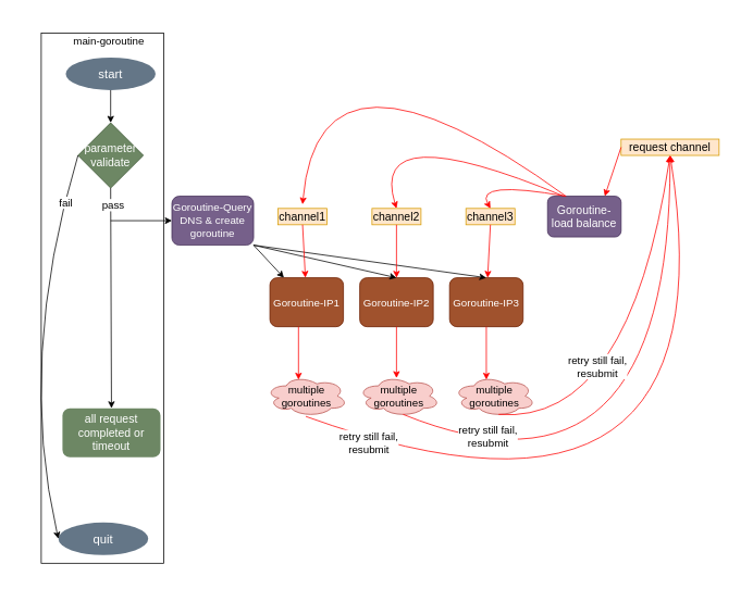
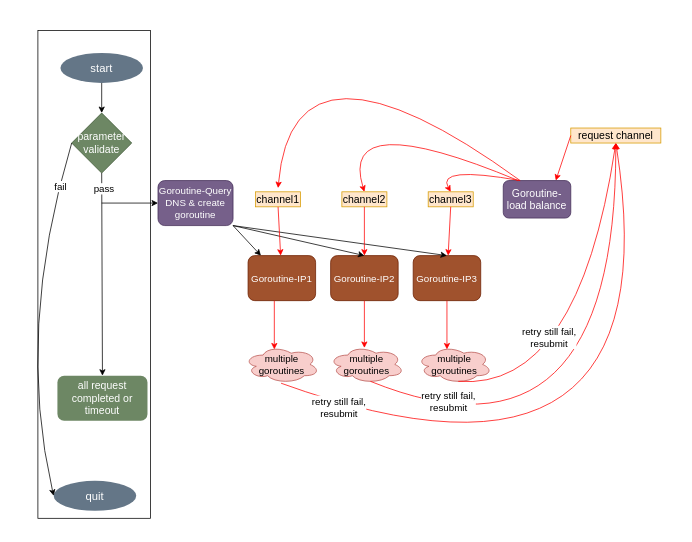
  <mxCell id="0" />
  <mxCell id="1" parent="0" />
  <mxCell id="2" value="&lt;font style=&quot;font-size: 15px&quot;&gt;start&lt;/font&gt;" style="ellipse;whiteSpace=wrap;html=1;fillColor=#647687;fontColor=#ffffff;strokeColor=none;" vertex="1" parent="1"><mxGeometry x="80" y="70" width="110" height="40" as="geometry" /></mxCell>
  <mxCell id="3" value="&lt;font style=&quot;font-size: 14px&quot;&gt;parameter validate&lt;/font&gt;" style="rhombus;whiteSpace=wrap;html=1;fillColor=#6d8764;strokeColor=#3A5431;fontColor=#ffffff;" vertex="1" parent="1"><mxGeometry x="95" y="150" width="80" height="80" as="geometry" /></mxCell>
  <mxCell id="4" value="Goroutine-Query DNS &amp;amp; create goroutine" style="rounded=1;whiteSpace=wrap;html=1;fillColor=#76608a;strokeColor=#432D57;fontColor=#ffffff;fontSize=13;" vertex="1" parent="1"><mxGeometry x="210" y="240" width="100" height="60" as="geometry" /></mxCell>
  <mxCell id="5" value="&lt;font style=&quot;font-size: 14px&quot;&gt;all request completed or timeout&lt;/font&gt;" style="rounded=1;whiteSpace=wrap;html=1;fillColor=#6d8764;fontColor=#ffffff;strokeColor=none;" vertex="1" parent="1"><mxGeometry x="76" y="500" width="120" height="60" as="geometry" /></mxCell>
  <mxCell id="6" value="Goroutine-IP1" style="rounded=1;whiteSpace=wrap;html=1;fillColor=#a0522d;strokeColor=#6D1F00;fontColor=#ffffff;fontSize=13;" vertex="1" parent="1"><mxGeometry x="330" y="340" width="90" height="60" as="geometry" /></mxCell>
  <mxCell id="7" value="&lt;font style=&quot;font-size: 13px&quot;&gt;Goroutine-IP2&lt;/font&gt;" style="rounded=1;whiteSpace=wrap;html=1;fillColor=#a0522d;strokeColor=#6D1F00;fontColor=#ffffff;" vertex="1" parent="1"><mxGeometry x="440" y="340" width="90" height="60" as="geometry" /></mxCell>
  <mxCell id="8" value="&lt;font style=&quot;font-size: 13px&quot;&gt;Goroutine-IP3&lt;/font&gt;" style="rounded=1;whiteSpace=wrap;html=1;fillColor=#a0522d;strokeColor=#6D1F00;fontColor=#ffffff;" vertex="1" parent="1"><mxGeometry x="550" y="340" width="90" height="60" as="geometry" /></mxCell>
  <mxCell id="9" value="request channel" style="rounded=0;whiteSpace=wrap;html=1;fillColor=#ffe6cc;strokeColor=#d79b00;fontSize=14;" vertex="1" parent="1"><mxGeometry x="760" y="170" width="120" height="20" as="geometry" /></mxCell>
  <mxCell id="10" value="Goroutine-load balance" style="rounded=1;whiteSpace=wrap;html=1;fillColor=#76608a;strokeColor=#432D57;fontColor=#ffffff;fontSize=14;" vertex="1" parent="1"><mxGeometry x="670" y="240" width="90" height="50" as="geometry" /></mxCell>
  <mxCell id="11" value="channel1" style="rounded=0;whiteSpace=wrap;html=1;fillColor=#ffe6cc;strokeColor=#d79b00;fontSize=14;" vertex="1" parent="1"><mxGeometry x="340" y="255" width="60" height="20" as="geometry" /></mxCell>
  <mxCell id="12" value="channel2" style="rounded=0;whiteSpace=wrap;html=1;fillColor=#ffe6cc;strokeColor=#d79b00;fontSize=14;" vertex="1" parent="1"><mxGeometry x="455" y="255" width="60" height="20" as="geometry" /></mxCell>
  <mxCell id="13" value="channel3" style="rounded=0;whiteSpace=wrap;html=1;fillColor=#ffe6cc;strokeColor=#d79b00;fontSize=14;" vertex="1" parent="1"><mxGeometry x="570" y="255" width="60" height="20" as="geometry" /></mxCell>
  <mxCell id="14" value="multiple &lt;br style=&quot;font-size: 13px;&quot;&gt;goroutines" style="ellipse;shape=cloud;whiteSpace=wrap;html=1;fillColor=#f8cecc;strokeColor=#b85450;fontSize=13;" vertex="1" parent="1"><mxGeometry x="325" y="460" width="100" height="50" as="geometry" /></mxCell>
  <mxCell id="15" value="multiple &lt;br style=&quot;font-size: 13px;&quot;&gt;goroutines" style="ellipse;shape=cloud;whiteSpace=wrap;html=1;fillColor=#f8cecc;strokeColor=#b85450;fontSize=13;" vertex="1" parent="1"><mxGeometry x="438" y="460" width="100" height="50" as="geometry" /></mxCell>
  <mxCell id="16" value="multiple &lt;br style=&quot;font-size: 13px;&quot;&gt;goroutines" style="ellipse;shape=cloud;whiteSpace=wrap;html=1;fillColor=#f8cecc;strokeColor=#b85450;fontSize=13;" vertex="1" parent="1"><mxGeometry x="555" y="460" width="100" height="50" as="geometry" /></mxCell>
  <mxCell id="17" value="" style="endArrow=classic;html=1;exitX=0.5;exitY=1;exitDx=0;exitDy=0;" edge="1" parent="1" source="2" target="3"><mxGeometry width="50" height="50" relative="1" as="geometry"><mxPoint x="290" y="160" as="sourcePoint" /><mxPoint x="340" y="110" as="targetPoint" /></mxGeometry></mxCell>
  <mxCell id="18" value="" style="endArrow=classic;html=1;entryX=0;entryY=0.5;entryDx=0;entryDy=0;" edge="1" parent="1" target="4"><mxGeometry width="50" height="50" relative="1" as="geometry"><mxPoint x="135" y="270" as="sourcePoint" /><mxPoint x="180" y="390" as="targetPoint" /></mxGeometry></mxCell>
  <mxCell id="19" value="" style="endArrow=classic;html=1;exitX=0.5;exitY=1;exitDx=0;exitDy=0;entryX=0.5;entryY=0;entryDx=0;entryDy=0;" edge="1" parent="1" source="3" target="5"><mxGeometry width="50" height="50" relative="1" as="geometry"><mxPoint x="220" y="440" as="sourcePoint" /><mxPoint x="270" y="390" as="targetPoint" /></mxGeometry></mxCell>
  <mxCell id="20" value="pass" style="edgeLabel;html=1;align=center;verticalAlign=middle;resizable=0;points=[];fontSize=13;" vertex="1" connectable="0" parent="19"><mxGeometry x="-0.848" y="2" relative="1" as="geometry"><mxPoint as="offset" /></mxGeometry></mxCell>
  <mxCell id="21" value="&lt;font style=&quot;font-size: 15px&quot;&gt;quit&lt;/font&gt;" style="ellipse;whiteSpace=wrap;html=1;fillColor=#647687;fontColor=#ffffff;strokeColor=none;" vertex="1" parent="1"><mxGeometry x="71" y="640" width="110" height="40" as="geometry" /></mxCell>
  <mxCell id="22" value="" style="endArrow=classic;html=1;fontSize=13;exitX=0;exitY=0.5;exitDx=0;exitDy=0;entryX=0;entryY=0.5;entryDx=0;entryDy=0;curved=1;" edge="1" parent="1" source="3" target="21"><mxGeometry width="50" height="50" relative="1" as="geometry"><mxPoint x="80" y="380" as="sourcePoint" /><mxPoint x="130" y="330" as="targetPoint" /><Array as="points"><mxPoint x="20" y="440" /></Array></mxGeometry></mxCell>
  <mxCell id="23" value="fail" style="edgeLabel;html=1;align=center;verticalAlign=middle;resizable=0;points=[];fontSize=13;" vertex="1" connectable="0" parent="22"><mxGeometry x="-0.758" y="2" relative="1" as="geometry"><mxPoint as="offset" /></mxGeometry></mxCell>
  <mxCell id="24" value="" style="endArrow=classic;html=1;fontSize=13;" edge="1" parent="1" target="6"><mxGeometry width="50" height="50" relative="1" as="geometry"><mxPoint x="310" y="300" as="sourcePoint" /><mxPoint x="260" y="420" as="targetPoint" /></mxGeometry></mxCell>
  <mxCell id="25" value="" style="endArrow=classic;html=1;fontSize=13;entryX=0.5;entryY=0;entryDx=0;entryDy=0;" edge="1" parent="1" target="7"><mxGeometry width="50" height="50" relative="1" as="geometry"><mxPoint x="310" y="300" as="sourcePoint" /><mxPoint x="260" y="380" as="targetPoint" /></mxGeometry></mxCell>
  <mxCell id="26" value="" style="endArrow=classic;html=1;fontSize=13;exitX=1;exitY=1;exitDx=0;exitDy=0;entryX=0.5;entryY=0;entryDx=0;entryDy=0;" edge="1" parent="1" source="4" target="8"><mxGeometry width="50" height="50" relative="1" as="geometry"><mxPoint x="200" y="460" as="sourcePoint" /><mxPoint x="250" y="410" as="targetPoint" /></mxGeometry></mxCell>
  <mxCell id="27" value="" style="endArrow=classic;html=1;fontSize=13;exitX=0.25;exitY=0;exitDx=0;exitDy=0;curved=1;strokeColor=#FF0000;" edge="1" parent="1" source="10"><mxGeometry width="50" height="50" relative="1" as="geometry"><mxPoint x="200" y="420" as="sourcePoint" /><mxPoint x="370" y="250" as="targetPoint" /><Array as="points"><mxPoint x="390" y="20" /></Array></mxGeometry></mxCell>
  <mxCell id="28" value="" style="endArrow=classic;html=1;strokeColor=#FF0000;fontSize=13;entryX=0.5;entryY=0;entryDx=0;entryDy=0;curved=1;" edge="1" parent="1" target="12"><mxGeometry width="50" height="50" relative="1" as="geometry"><mxPoint x="690" y="240" as="sourcePoint" /><mxPoint x="750" y="380" as="targetPoint" /><Array as="points"><mxPoint x="450" y="140" /></Array></mxGeometry></mxCell>
  <mxCell id="29" value="" style="endArrow=classic;html=1;strokeColor=#FF0000;fontSize=13;exitX=0.25;exitY=0;exitDx=0;exitDy=0;entryX=0.5;entryY=0;entryDx=0;entryDy=0;curved=1;" edge="1" parent="1" source="10" target="13"><mxGeometry width="50" height="50" relative="1" as="geometry"><mxPoint x="770" y="440" as="sourcePoint" /><mxPoint x="820" y="390" as="targetPoint" /><Array as="points"><mxPoint x="580" y="220" /></Array></mxGeometry></mxCell>
  <mxCell id="30" value="" style="endArrow=classic;html=1;strokeColor=#FF0000;fontSize=13;exitX=0.5;exitY=1;exitDx=0;exitDy=0;" edge="1" parent="1" source="11" target="6"><mxGeometry width="50" height="50" relative="1" as="geometry"><mxPoint x="780" y="500" as="sourcePoint" /><mxPoint x="830" y="450" as="targetPoint" /></mxGeometry></mxCell>
  <mxCell id="31" value="" style="endArrow=classic;html=1;strokeColor=#FF0000;fontSize=13;exitX=0.5;exitY=1;exitDx=0;exitDy=0;" edge="1" parent="1" source="12" target="7"><mxGeometry width="50" height="50" relative="1" as="geometry"><mxPoint x="810" y="440" as="sourcePoint" /><mxPoint x="860" y="390" as="targetPoint" /></mxGeometry></mxCell>
  <mxCell id="32" value="" style="endArrow=classic;html=1;strokeColor=#FF0000;fontSize=13;exitX=0.5;exitY=1;exitDx=0;exitDy=0;" edge="1" parent="1" source="13" target="8"><mxGeometry width="50" height="50" relative="1" as="geometry"><mxPoint x="720" y="500" as="sourcePoint" /><mxPoint x="770" y="450" as="targetPoint" /></mxGeometry></mxCell>
  <mxCell id="33" value="" style="endArrow=classic;html=1;strokeColor=#FF0000;fontSize=13;entryX=0.4;entryY=0.1;entryDx=0;entryDy=0;entryPerimeter=0;" edge="1" parent="1" target="14"><mxGeometry width="50" height="50" relative="1" as="geometry"><mxPoint x="365" y="400" as="sourcePoint" /><mxPoint x="353" y="465" as="targetPoint" /></mxGeometry></mxCell>
  <mxCell id="34" value="" style="endArrow=classic;html=1;strokeColor=#FF0000;fontSize=13;exitX=0.5;exitY=1;exitDx=0;exitDy=0;entryX=0.47;entryY=0.06;entryDx=0;entryDy=0;entryPerimeter=0;" edge="1" parent="1" source="7" target="15"><mxGeometry width="50" height="50" relative="1" as="geometry"><mxPoint x="560" y="620" as="sourcePoint" /><mxPoint x="610" y="570" as="targetPoint" /></mxGeometry></mxCell>
  <mxCell id="35" value="" style="endArrow=classic;html=1;strokeColor=#FF0000;fontSize=13;exitX=0.5;exitY=1;exitDx=0;exitDy=0;entryX=0.4;entryY=0.1;entryDx=0;entryDy=0;entryPerimeter=0;" edge="1" parent="1" source="8" target="16"><mxGeometry width="50" height="50" relative="1" as="geometry"><mxPoint x="610" y="610" as="sourcePoint" /><mxPoint x="660" y="560" as="targetPoint" /></mxGeometry></mxCell>
  <mxCell id="36" value="" style="endArrow=classic;html=1;strokeColor=#FF0000;fontSize=13;exitX=0.49;exitY=1;exitDx=0;exitDy=0;exitPerimeter=0;curved=1;entryX=0.5;entryY=1;entryDx=0;entryDy=0;" edge="1" parent="1" source="14" target="9"><mxGeometry width="50" height="50" relative="1" as="geometry"><mxPoint x="540" y="670" as="sourcePoint" /><mxPoint x="730" y="560" as="targetPoint" /><Array as="points"><mxPoint x="900" y="700" /></Array></mxGeometry></mxCell>
  <mxCell id="37" value="retry still fail, &lt;br&gt;resubmit" style="edgeLabel;html=1;align=center;verticalAlign=middle;resizable=0;points=[];fontSize=13;" vertex="1" connectable="0" parent="36"><mxGeometry x="-0.774" y="11" relative="1" as="geometry"><mxPoint x="-42.48" as="offset" /></mxGeometry></mxCell>
  <mxCell id="38" value="" style="endArrow=classic;html=1;strokeColor=#FF0000;fontSize=13;exitX=0.55;exitY=0.95;exitDx=0;exitDy=0;exitPerimeter=0;curved=1;entryX=0.5;entryY=1;entryDx=0;entryDy=0;" edge="1" parent="1" source="15" target="9"><mxGeometry width="50" height="50" relative="1" as="geometry"><mxPoint x="580" y="730" as="sourcePoint" /><mxPoint x="630" y="680" as="targetPoint" /><Array as="points"><mxPoint x="820" y="640" /></Array></mxGeometry></mxCell>
  <mxCell id="39" value="retry still fail, &lt;br&gt;resubmit" style="edgeLabel;html=1;align=center;verticalAlign=middle;resizable=0;points=[];fontSize=13;" vertex="1" connectable="0" parent="38"><mxGeometry x="-0.737" y="14" relative="1" as="geometry"><mxPoint as="offset" /></mxGeometry></mxCell>
  <mxCell id="40" value="" style="endArrow=classic;html=1;strokeColor=#FF0000;fontSize=13;curved=1;exitX=0.55;exitY=0.95;exitDx=0;exitDy=0;exitPerimeter=0;entryX=0.5;entryY=1;entryDx=0;entryDy=0;" edge="1" parent="1" source="16" target="9"><mxGeometry width="50" height="50" relative="1" as="geometry"><mxPoint x="670" y="700" as="sourcePoint" /><mxPoint x="720" y="650" as="targetPoint" /><Array as="points"><mxPoint x="770" y="520" /></Array></mxGeometry></mxCell>
  <mxCell id="41" value="retry still fail, &lt;br&gt;resubmit" style="edgeLabel;html=1;align=center;verticalAlign=middle;resizable=0;points=[];fontSize=13;" vertex="1" connectable="0" parent="40"><mxGeometry x="-0.53" y="68" relative="1" as="geometry"><mxPoint as="offset" /></mxGeometry></mxCell>
- <mxCell id="42" value="main-goroutine" style="text;html=1;strokeColor=none;fillColor=none;align=center;verticalAlign=middle;whiteSpace=wrap;rounded=0;fontSize=13;" vertex="1" parent="1"><mxGeometry x="86" y="40" width="94" height="20" as="geometry" /></mxCell>
  <mxCell id="43" value="" style="rounded=0;whiteSpace=wrap;html=1;fontSize=13;fillColor=none;" vertex="1" parent="1"><mxGeometry x="50" y="40" width="150" height="650" as="geometry" /></mxCell>
  <mxCell id="44" value="" style="endArrow=classic;html=1;strokeColor=#FF0000;fontSize=13;exitX=0;exitY=0.5;exitDx=0;exitDy=0;" edge="1" parent="1" source="9"><mxGeometry width="50" height="50" relative="1" as="geometry"><mxPoint x="740" y="660" as="sourcePoint" /><mxPoint x="740" y="240" as="targetPoint" /></mxGeometry></mxCell>
